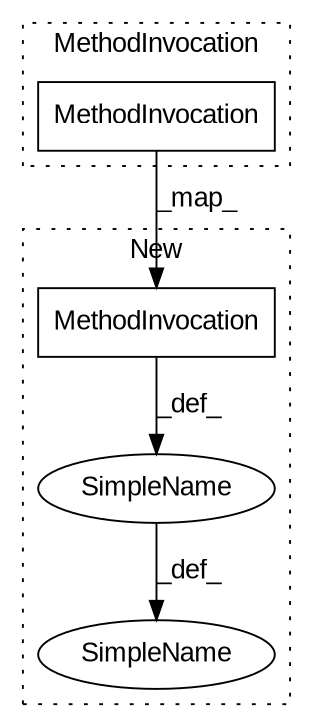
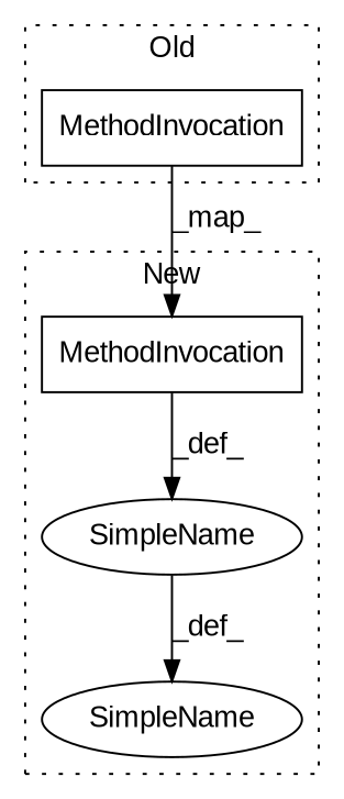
  digraph {
    fontname="Liberation Sans"
    node [a=32 shape=box fontname="Liberation Sans"]
    edge [fontname="Liberation Sans"]
    n1 [l="8,1" label=MethodInvocation s="5774,5792"]
    n2 [a=42 label=SimpleName shape=ellipse]
    n3 [a=42 label=SimpleName shape=ellipse]
    n4 [l="8,1" label=MethodInvocation s="5661,5679"]
    subgraph cluster_1 {
      label=New
      style=dotted
      n1
      n2
      n3
    }
    subgraph cluster_2 {
-     label=MethodInvocation
+     label=Old
      style=dotted
      n4
    }
    n1 -> n2 [label=_def_]
    n2 -> n3 [label=_def_]
    n4 -> n1 [label=_map_]
  }
